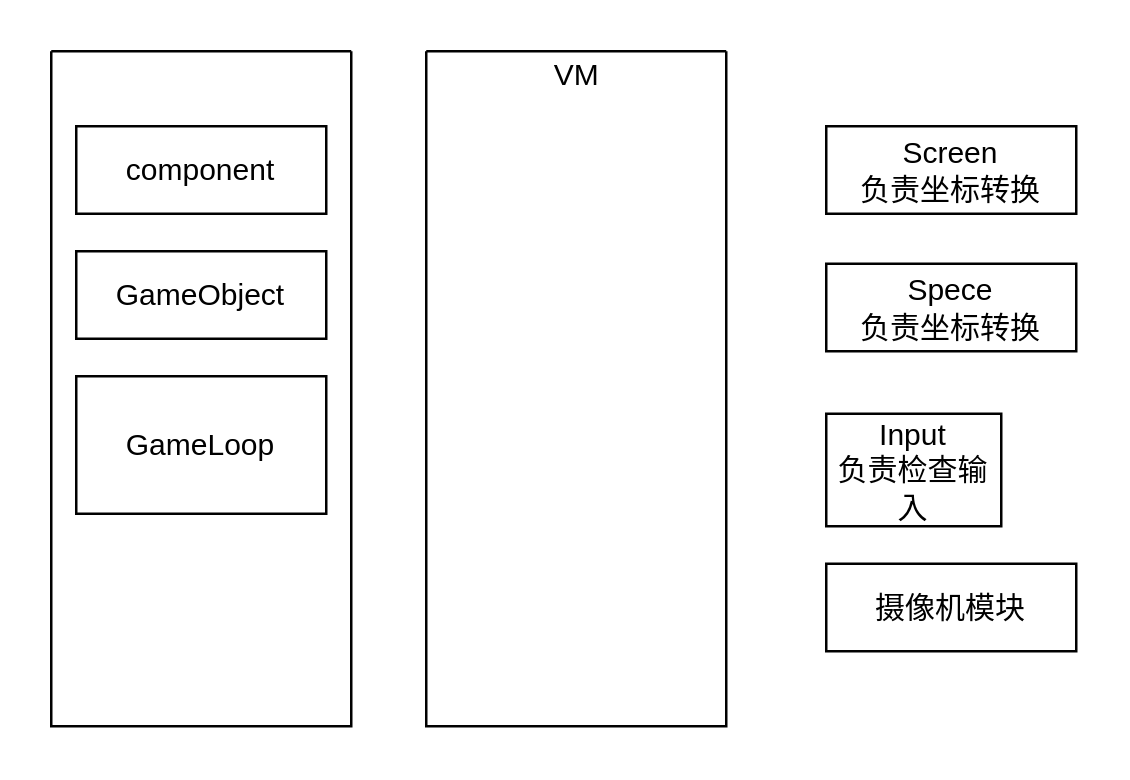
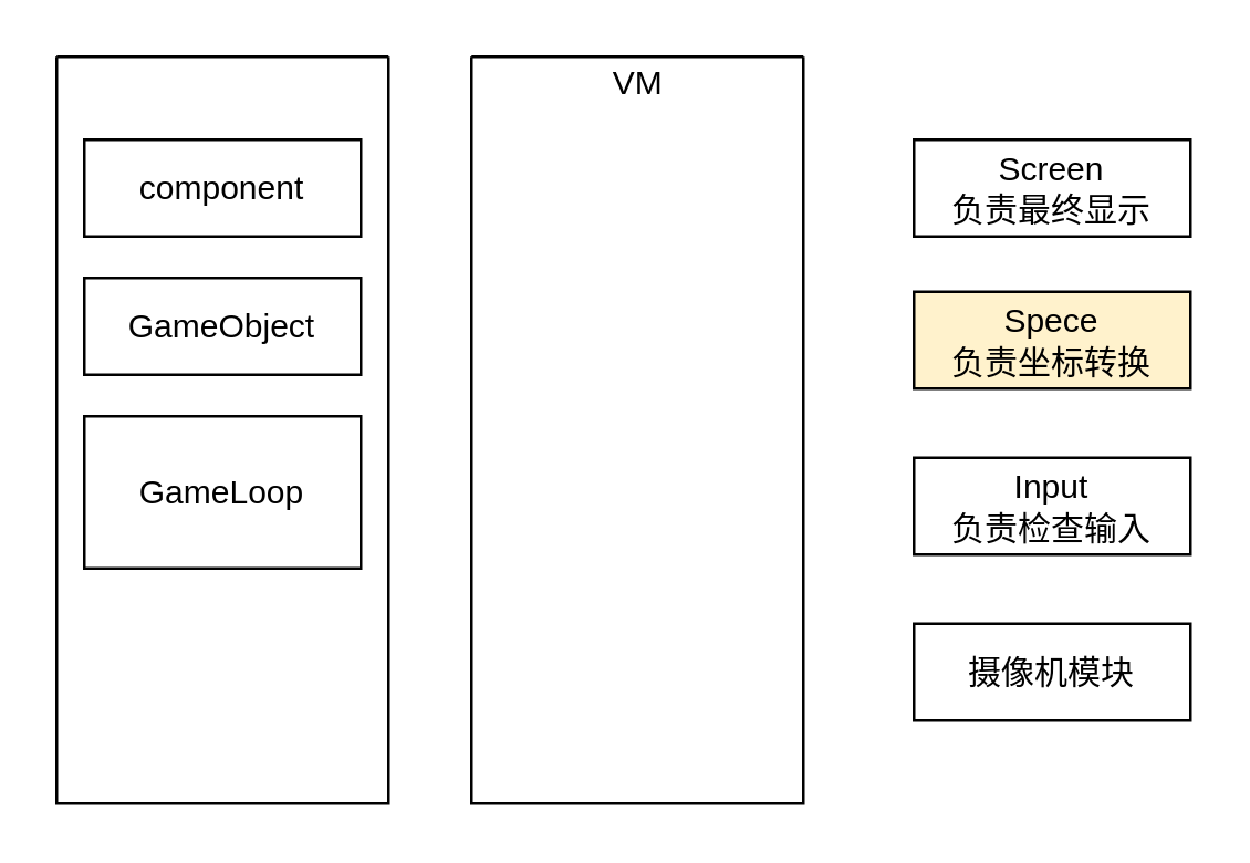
  <mxCell id="0" />
  <mxCell id="1" parent="0" />
  <mxCell id="2" value="" style="swimlane;startSize=0;" vertex="1" parent="1"><mxGeometry x="20" y="20" width="120" height="270" as="geometry"><mxRectangle x="300" y="170" width="50" height="40" as="alternateBounds" /></mxGeometry></mxCell>
  <mxCell id="3" value="&lt;div style=&quot;text-align: justify&quot;&gt;&lt;span&gt;component&lt;/span&gt;&lt;/div&gt;" style="rounded=0;whiteSpace=wrap;html=1;" vertex="1" parent="2"><mxGeometry x="10" y="30" width="100" height="35" as="geometry" /></mxCell>
  <mxCell id="4" value="&lt;div style=&quot;text-align: justify&quot;&gt;GameObject&lt;/div&gt;" style="rounded=0;whiteSpace=wrap;html=1;" vertex="1" parent="2"><mxGeometry x="10" y="80" width="100" height="35" as="geometry" /></mxCell>
  <mxCell id="5" value="&lt;div style=&quot;text-align: justify&quot;&gt;GameLoop&lt;/div&gt;" style="rounded=0;whiteSpace=wrap;html=1;" vertex="1" parent="2"><mxGeometry x="10" y="130" width="100" height="55" as="geometry" /></mxCell>
  <mxCell id="6" value="" style="swimlane;startSize=0;" vertex="1" parent="1"><mxGeometry x="170" y="20" width="120" height="270" as="geometry"><mxRectangle x="300" y="170" width="50" height="40" as="alternateBounds" /></mxGeometry></mxCell>
  <mxCell id="7" value="VM" style="text;html=1;align=center;verticalAlign=middle;resizable=0;points=[];autosize=1;strokeColor=none;fillColor=none;" vertex="1" parent="6"><mxGeometry x="45" width="30" height="20" as="geometry" /></mxCell>
- <mxCell id="8" value="Screen&lt;br&gt;负责坐标转换" style="rounded=0;whiteSpace=wrap;html=1;" vertex="1" parent="1"><mxGeometry x="330" y="50" width="100" height="35" as="geometry" /></mxCell>
- <mxCell id="9" value="Spece&lt;br&gt;负责坐标转换" style="rounded=0;whiteSpace=wrap;html=1;" vertex="1" parent="1"><mxGeometry x="330" y="105" width="100" height="35" as="geometry" /></mxCell>
- <mxCell id="10" value="Input&lt;br&gt;负责检查输入" style="rounded=0;whiteSpace=wrap;html=1;" vertex="1" parent="1"><mxGeometry x="330" y="165" width="70" height="45" as="geometry" /></mxCell>
+ <mxCell id="8" value="Screen&lt;br&gt;负责最终显示" style="rounded=0;whiteSpace=wrap;html=1;" vertex="1" parent="1"><mxGeometry x="330" y="50" width="100" height="35" as="geometry" /></mxCell>
+ <mxCell id="9" value="Spece&lt;br&gt;负责坐标转换" style="rounded=0;whiteSpace=wrap;html=1;fillColor=#fff2cc;" vertex="1" parent="1"><mxGeometry x="330" y="105" width="100" height="35" as="geometry" /></mxCell>
+ <mxCell id="10" value="Input&lt;br&gt;负责检查输入" style="rounded=0;whiteSpace=wrap;html=1;" vertex="1" parent="1"><mxGeometry x="330" y="165" width="100" height="35" as="geometry" /></mxCell>
  <mxCell id="11" value="摄像机模块" style="rounded=0;whiteSpace=wrap;html=1;" vertex="1" parent="1"><mxGeometry x="330" y="225" width="100" height="35" as="geometry" /></mxCell>
